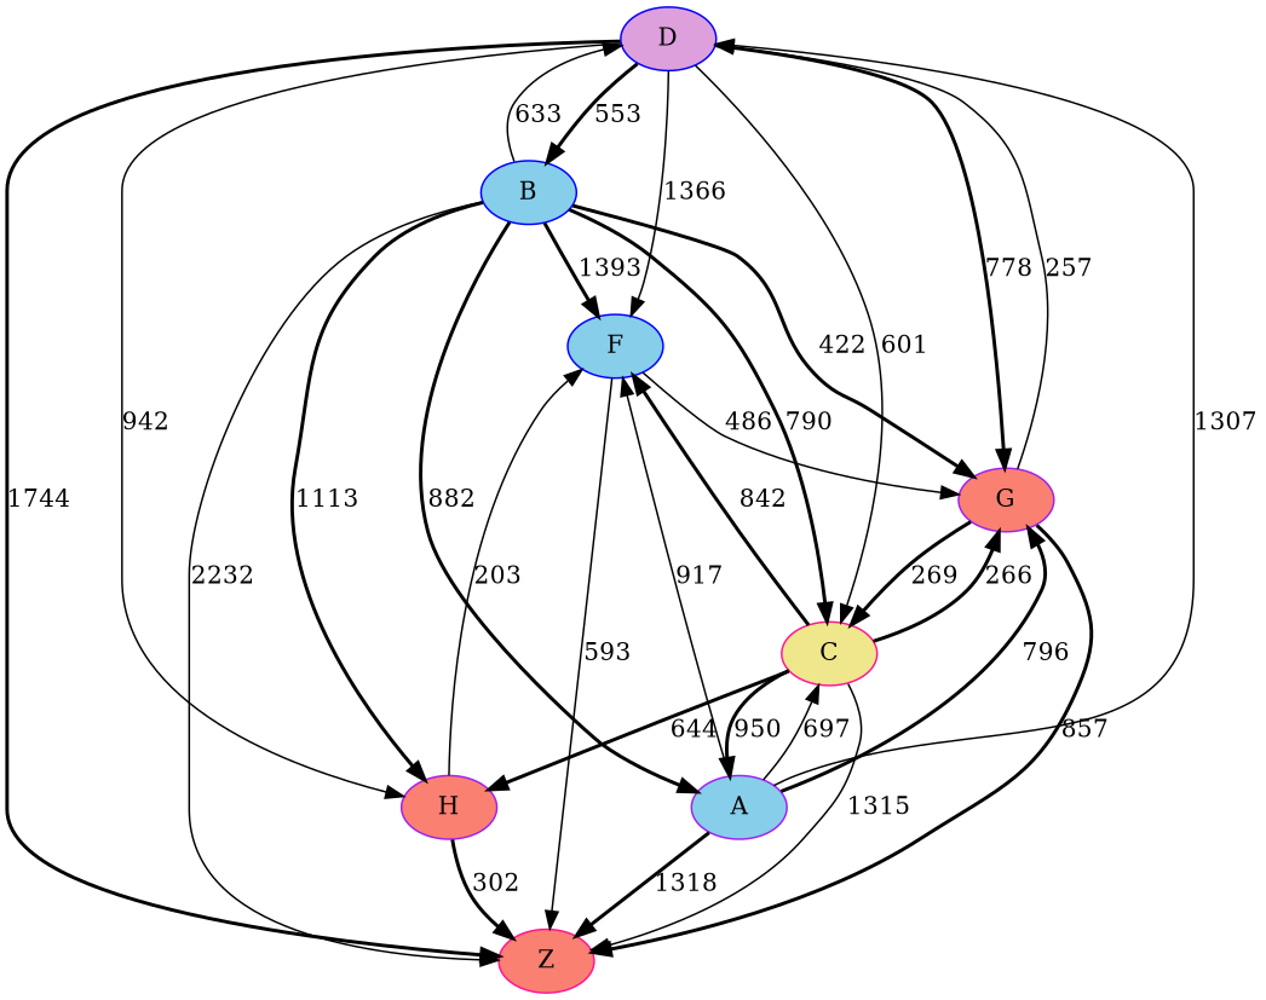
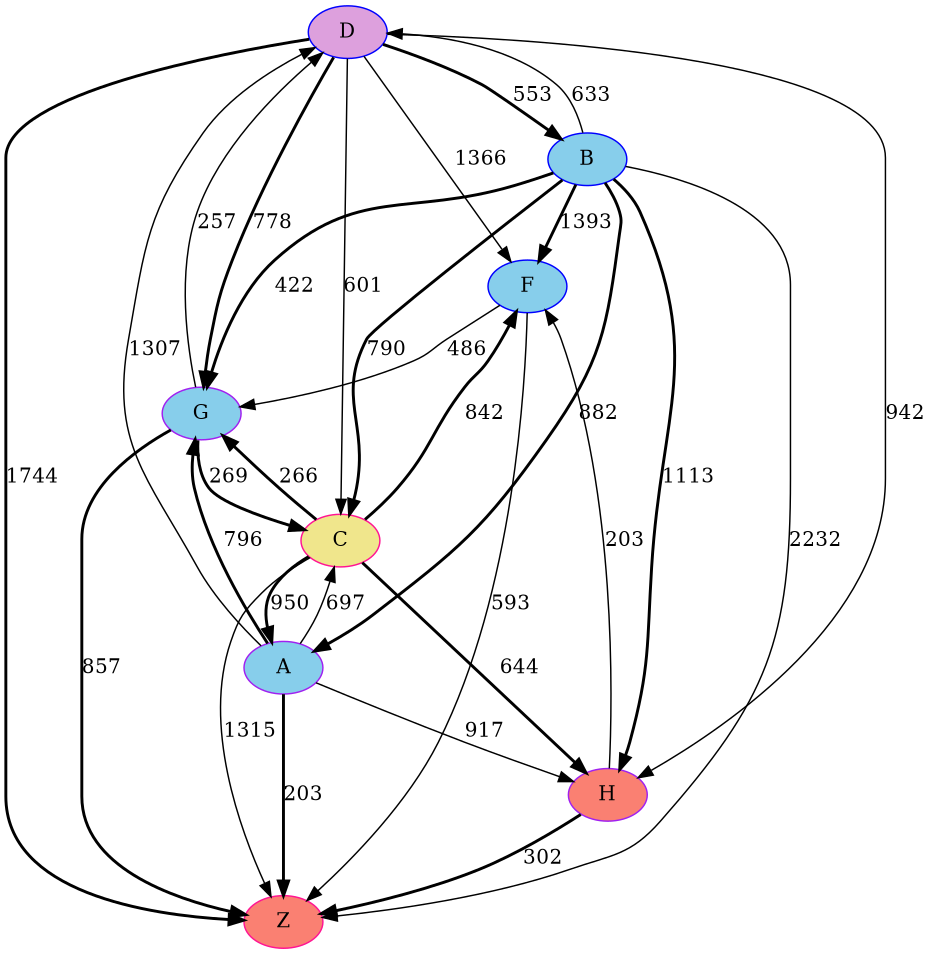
  digraph {
    rankdir=TB
    node [color=blue fillcolor=skyblue style=filled]
    edge [style=bold]
    D [fillcolor=plum]
    B
    Z [color=deeppink fillcolor=salmon]
    A [color=purple]
    C [color=deeppink fillcolor=khaki]
-   G [color=purple fillcolor=salmon]
+   G [color=purple]
    H [color=purple fillcolor=salmon]
    F
    D -> B [label=553]
    D -> Z [label=1744]
    D -> C [label=601 style=solid]
    D -> G [label=778]
    D -> H [label=942 style=solid]
    D -> F [label=1366 style=solid]
    B -> D [label=633 style=solid]
    B -> Z [label=2232 style=solid]
    B -> A [label=882]
    B -> C [label=790]
    B -> G [label=422]
    B -> H [label=1113]
    B -> F [label=1393]
    A -> D [label=1307 style=solid]
-   A -> Z [label=1318]
+   A -> Z [label=203]
    A -> C [label=697 style=solid]
    A -> G [label=796]
-   A -> F [label=917 style=solid]
+   A -> H [label=917 style=solid]
    C -> Z [label=1315 style=solid]
    C -> A [label=950]
    C -> G [label=266]
    C -> H [label=644]
    C -> F [label=842]
    G -> D [label=257 style=solid]
    G -> Z [label=857]
    G -> C [label=269]
    H -> Z [label=302]
    H -> F [label=203 style=solid]
    F -> Z [label=593 style=solid]
    F -> G [label=486 style=solid]
  }
